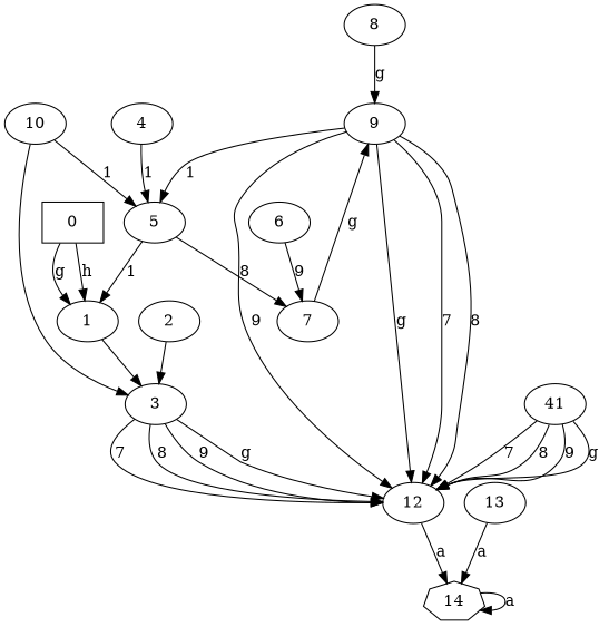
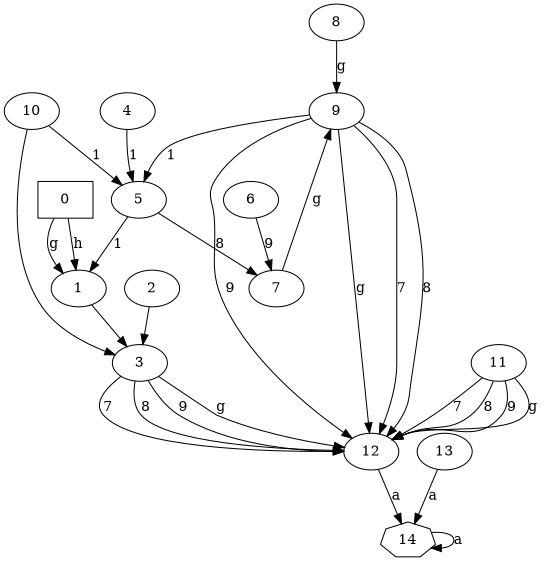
  digraph {
    0 [shape=box]
    1
    3
    14 [shape=septagon]
    12
    5
    7
    9
    2
    4
    6
    8
    10
-   11 [label=41]
+   11
    13
    0 -> 1 [label="g "]
    0 -> 1 [label="h "]
    1 -> 3
    3 -> 12 [label="7 "]
    3 -> 12 [label="8 "]
    3 -> 12 [label="9 "]
    3 -> 12 [label="g "]
    14 -> 14 [label="a "]
    12 -> 14 [label="a "]
    5 -> 1 [label="1 "]
    5 -> 7 [label="8 "]
    7 -> 9 [label="g "]
    9 -> 12 [label="7 "]
    9 -> 12 [label="8 "]
    9 -> 12 [label="9 "]
    9 -> 12 [label="g "]
    9 -> 5 [label="1 "]
    2 -> 3
    4 -> 5 [label="1 "]
    6 -> 7 [label="9 "]
    8 -> 9 [label="g "]
    10 -> 3
    10 -> 5 [label="1 "]
    11 -> 12 [label="7 "]
    11 -> 12 [label="8 "]
    11 -> 12 [label="9 "]
    11 -> 12 [label="g "]
    13 -> 14 [label="a "]
  }
